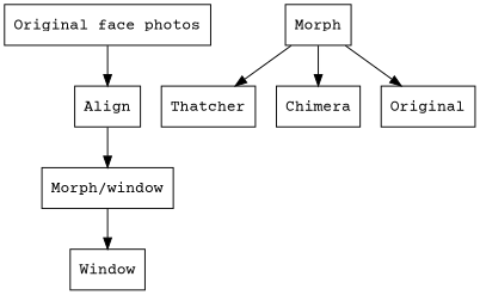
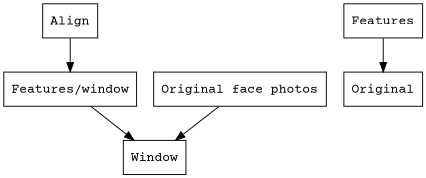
  digraph {
    fontname="Courier Prime"
    node [fontname="Courier Prime" shape=box]
    edge [fontname="Courier Prime"]
    n1 [label=Align]
-   "Morph/window"
+   "Morph/window" [label="Features/window"]
    Window
-   Features [label=Morph]
-   Thatcher
-   Chimera
+   Features
    n7 [label=Original]
    "Original face photos"
    n1 -> "Morph/window"
    "Morph/window" -> Window
-   Features -> Thatcher
-   Features -> Chimera
    Features -> n7
-   "Original face photos" -> n1
+   "Original face photos" -> Window
  }
